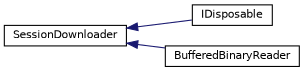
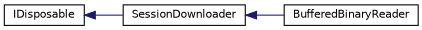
  digraph {
    rankdir=LR
    node [color=black fillcolor=white fontname=Helvetica fontsize=10 shape=record style=filled]
    edge [color=midnightblue dir=back fontname=Helvetica fontsize=10 labelfontname=Helvetica labelfontsize=10 style=solid]
    n1 [height=0.2 label=IDisposable width=0.4]
    n2 [height=0.2 label=SessionDownloader width=0.4]
    n3 [height=0.2 label=BufferedBinaryReader width=0.4]
-   n2 -> n1
+   n1 -> n2
    n2 -> n3
  }
